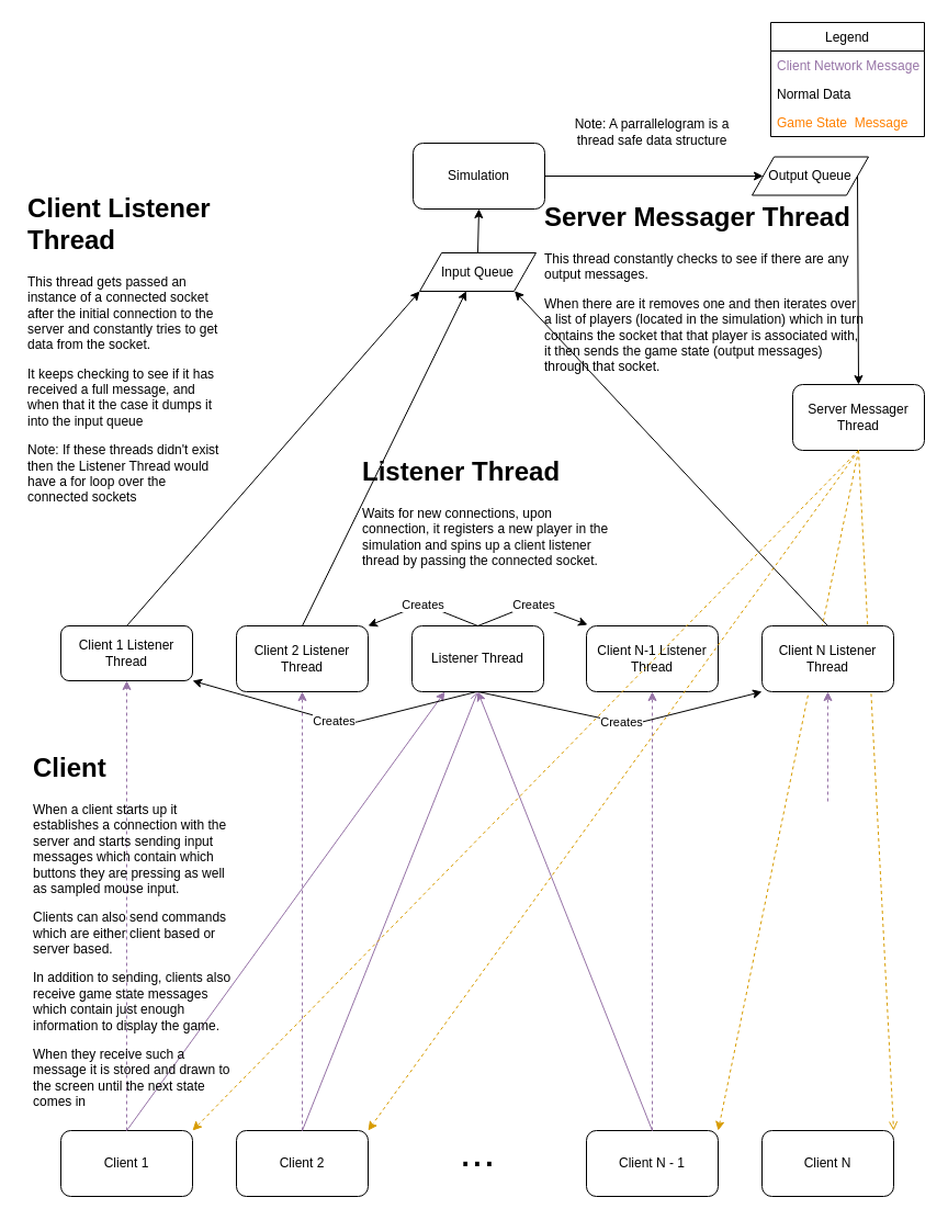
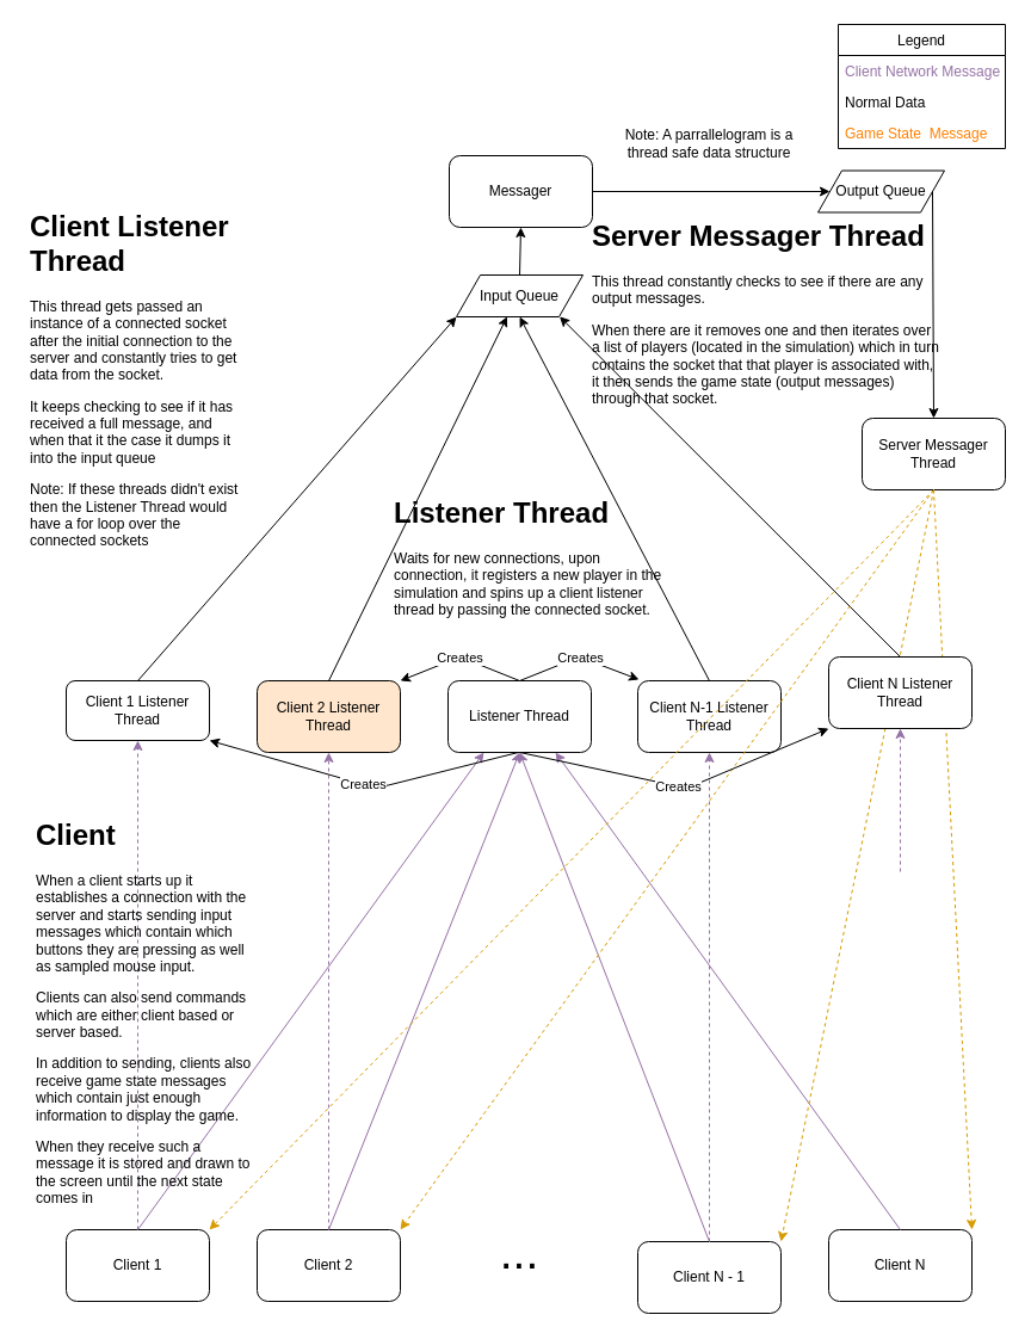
  <mxCell id="0" />
  <mxCell id="1" parent="0" />
- <mxCell id="2" value="Simulation" style="rounded=1;whiteSpace=wrap;html=1;" vertex="1" parent="1"><mxGeometry x="376" y="130" width="120" height="60" as="geometry" /></mxCell>
+ <mxCell id="2" value="Messager" style="rounded=1;whiteSpace=wrap;html=1;" vertex="1" parent="1"><mxGeometry x="376" y="130" width="120" height="60" as="geometry" /></mxCell>
  <mxCell id="3" value="Client 1" style="rounded=1;whiteSpace=wrap;html=1;" vertex="1" parent="1"><mxGeometry x="55" y="1030" width="120" height="60" as="geometry" /></mxCell>
  <mxCell id="4" value="Client 2" style="rounded=1;whiteSpace=wrap;html=1;" vertex="1" parent="1"><mxGeometry x="215" y="1030" width="120" height="60" as="geometry" /></mxCell>
- <mxCell id="5" value="Client N - 1" style="rounded=1;whiteSpace=wrap;html=1;" vertex="1" parent="1"><mxGeometry x="534" y="1030" width="120" height="60" as="geometry" /></mxCell>
+ <mxCell id="5" value="Client N - 1" style="rounded=1;whiteSpace=wrap;html=1;" vertex="1" parent="1"><mxGeometry x="534" y="1040" width="120" height="60" as="geometry" /></mxCell>
  <mxCell id="6" value="Client N" style="rounded=1;whiteSpace=wrap;html=1;" vertex="1" parent="1"><mxGeometry x="694" y="1030" width="120" height="60" as="geometry" /></mxCell>
  <mxCell id="7" value="&lt;font style=&quot;font-size: 39px&quot;&gt;...&lt;/font&gt;" style="text;html=1;strokeColor=none;fillColor=none;align=center;verticalAlign=middle;whiteSpace=wrap;rounded=0;" vertex="1" parent="1"><mxGeometry x="415" y="1040" width="40" height="20" as="geometry" /></mxCell>
  <mxCell id="8" value="" style="endArrow=classic;startArrow=none;html=1;entryX=0.25;entryY=1;entryDx=0;entryDy=0;fillColor=#e1d5e7;strokeColor=#9673a6;startFill=0;exitX=0.5;exitY=0;exitDx=0;exitDy=0;" edge="1" parent="1" source="3" target="39"><mxGeometry width="50" height="50" relative="1" as="geometry"><mxPoint x="155" y="840" as="sourcePoint" /><mxPoint x="355" y="740" as="targetPoint" /></mxGeometry></mxCell>
- <mxCell id="10" value="" style="endArrow=open;startArrow=none;html=1;entryX=0.5;entryY=1;entryDx=0;entryDy=0;fillColor=#e1d5e7;strokeColor=#9673a6;startFill=0;exitX=0.5;exitY=0;exitDx=0;exitDy=0;" edge="1" parent="1" source="4" target="39"><mxGeometry width="50" height="50" relative="1" as="geometry"><mxPoint x="315" y="840" as="sourcePoint" /><mxPoint x="365" y="790" as="targetPoint" /></mxGeometry></mxCell>
+ <mxCell id="9" value="" style="endArrow=classic;startArrow=none;html=1;entryX=0.75;entryY=1;entryDx=0;entryDy=0;exitX=0.5;exitY=0;exitDx=0;exitDy=0;fillColor=#e1d5e7;strokeColor=#9673a6;startFill=0;" edge="1" parent="1" source="6" target="39"><mxGeometry width="50" height="50" relative="1" as="geometry"><mxPoint x="604" y="850" as="sourcePoint" /><mxPoint x="505" y="690" as="targetPoint" /></mxGeometry></mxCell>
+ <mxCell id="10" value="" style="endArrow=classic;startArrow=none;html=1;entryX=0.5;entryY=1;entryDx=0;entryDy=0;fillColor=#e1d5e7;strokeColor=#9673a6;startFill=0;exitX=0.5;exitY=0;exitDx=0;exitDy=0;" edge="1" parent="1" source="4" target="39"><mxGeometry width="50" height="50" relative="1" as="geometry"><mxPoint x="315" y="840" as="sourcePoint" /><mxPoint x="365" y="790" as="targetPoint" /></mxGeometry></mxCell>
  <mxCell id="11" value="" style="endArrow=classic;startArrow=none;html=1;entryX=0.5;entryY=1;entryDx=0;entryDy=0;exitX=0.5;exitY=0;exitDx=0;exitDy=0;fillColor=#e1d5e7;strokeColor=#9673a6;startFill=0;" edge="1" parent="1" source="5" target="39"><mxGeometry width="50" height="50" relative="1" as="geometry"><mxPoint x="175" y="860" as="sourcePoint" /><mxPoint x="395" y="700" as="targetPoint" /></mxGeometry></mxCell>
  <mxCell id="12" value="Client 1 Listener Thread" style="rounded=1;whiteSpace=wrap;html=1;" vertex="1" parent="1"><mxGeometry x="55" y="570" width="120" height="50" as="geometry" /></mxCell>
- <mxCell id="13" value="Client 2 Listener Thread" style="rounded=1;whiteSpace=wrap;html=1;" vertex="1" parent="1"><mxGeometry x="215" y="570" width="120" height="60" as="geometry" /></mxCell>
+ <mxCell id="13" value="Client 2 Listener Thread" style="rounded=1;whiteSpace=wrap;html=1;fillColor=#ffe6cc;" vertex="1" parent="1"><mxGeometry x="215" y="570" width="120" height="60" as="geometry" /></mxCell>
  <mxCell id="14" value="Client N-1 Listener Thread" style="rounded=1;whiteSpace=wrap;html=1;" vertex="1" parent="1"><mxGeometry x="534" y="570" width="120" height="60" as="geometry" /></mxCell>
  <mxCell id="15" value="" style="endArrow=classic;dashed=1;html=1;exitX=0.5;exitY=0;exitDx=0;exitDy=0;entryX=0.5;entryY=1;entryDx=0;entryDy=0;fillColor=#e1d5e7;strokeColor=#9673a6;startArrow=none;startFill=0;endFill=1;" edge="1" parent="1" source="3" target="12"><mxGeometry width="50" height="50" relative="1" as="geometry"><mxPoint x="332" y="710" as="sourcePoint" /><mxPoint x="382" y="660" as="targetPoint" /></mxGeometry></mxCell>
  <mxCell id="16" value="" style="endArrow=classic;dashed=1;html=1;exitX=0.5;exitY=0;exitDx=0;exitDy=0;entryX=0.5;entryY=1;entryDx=0;entryDy=0;startArrow=none;startFill=0;endFill=1;fillColor=#e1d5e7;strokeColor=#9673a6;" edge="1" parent="1" source="4" target="13"><mxGeometry width="50" height="50" relative="1" as="geometry"><mxPoint x="262" y="870" as="sourcePoint" /><mxPoint x="262" y="530" as="targetPoint" /></mxGeometry></mxCell>
  <mxCell id="17" value="" style="endArrow=classic;dashed=1;html=1;exitX=0.5;exitY=0;exitDx=0;exitDy=0;entryX=0.5;entryY=1;entryDx=0;entryDy=0;fillColor=#e1d5e7;strokeColor=#9673a6;startArrow=none;startFill=0;endFill=1;" edge="1" parent="1" source="5" target="14"><mxGeometry width="50" height="50" relative="1" as="geometry"><mxPoint x="234" y="880" as="sourcePoint" /><mxPoint x="234" y="540" as="targetPoint" /></mxGeometry></mxCell>
  <mxCell id="18" value="" style="endArrow=classic;dashed=1;html=1;entryX=0.5;entryY=1;entryDx=0;entryDy=0;fillColor=#e1d5e7;strokeColor=#9673a6;startArrow=none;startFill=0;endFill=1;" edge="1" parent="1" target="38"><mxGeometry width="50" height="50" relative="1" as="geometry"><mxPoint x="754" y="730" as="sourcePoint" /><mxPoint x="244" y="440" as="targetPoint" /></mxGeometry></mxCell>
  <mxCell id="19" value="&lt;h1&gt;Client Listener Thread&lt;br&gt;&lt;/h1&gt;&lt;p&gt;This thread gets passed an instance of a connected socket after the initial connection to the server and constantly tries to get data from the socket. &lt;br&gt;&lt;/p&gt;&lt;p&gt;It keeps checking to see if it has received a full message, and when that it the case it dumps it into the input queue&lt;/p&gt;&lt;p&gt;Note: If these threads didn't exist then the Listener Thread would have a for loop over the connected sockets&lt;br&gt;&lt;/p&gt;&lt;p&gt;&lt;br&gt;&lt;/p&gt;&lt;p&gt;&lt;br&gt;&lt;/p&gt;" style="text;html=1;strokeColor=none;fillColor=none;spacing=5;spacingTop=-20;whiteSpace=wrap;overflow=hidden;rounded=0;" vertex="1" parent="1"><mxGeometry x="20" y="170" width="190" height="295" as="geometry" /></mxCell>
  <mxCell id="20" value="Legend" style="swimlane;fontStyle=0;childLayout=stackLayout;horizontal=1;startSize=26;horizontalStack=0;resizeParent=1;resizeParentMax=0;resizeLast=0;collapsible=1;marginBottom=0;" vertex="1" parent="1"><mxGeometry x="702" width="140" height="104" as="geometry" y="20" /></mxCell>
  <mxCell id="21" value="Client Network Message" style="text;strokeColor=none;fillColor=none;align=left;verticalAlign=top;spacingLeft=4;spacingRight=4;overflow=hidden;rotatable=0;points=[[0,0.5],[1,0.5]];portConstraint=eastwest;fontColor=#9673A6;" vertex="1" parent="20"><mxGeometry y="26" width="140" height="26" as="geometry" /></mxCell>
  <mxCell id="22" value="Normal Data" style="text;strokeColor=none;fillColor=none;align=left;verticalAlign=top;spacingLeft=4;spacingRight=4;overflow=hidden;rotatable=0;points=[[0,0.5],[1,0.5]];portConstraint=eastwest;" vertex="1" parent="20"><mxGeometry y="52" width="140" height="26" as="geometry" /></mxCell>
  <mxCell id="23" value="Game State  Message&#10;" style="text;strokeColor=none;fillColor=none;align=left;verticalAlign=top;spacingLeft=4;spacingRight=4;overflow=hidden;rotatable=0;points=[[0,0.5],[1,0.5]];portConstraint=eastwest;fontColor=#FF8000;" vertex="1" parent="20"><mxGeometry y="78" width="140" height="26" as="geometry" /></mxCell>
  <mxCell id="24" value="Server Messager Thread" style="rounded=1;whiteSpace=wrap;html=1;" vertex="1" parent="1"><mxGeometry x="722" y="350" width="120" height="60" as="geometry" /></mxCell>
  <mxCell id="25" value="" style="endArrow=classic;html=1;fontColor=#000000;entryX=0.5;entryY=0;entryDx=0;entryDy=0;exitX=1;exitY=0.5;exitDx=0;exitDy=0;" edge="1" parent="1" source="32" target="24"><mxGeometry width="50" height="50" relative="1" as="geometry"><mxPoint x="599" y="160" as="sourcePoint" /><mxPoint x="515" y="260" as="targetPoint" /></mxGeometry></mxCell>
  <mxCell id="26" value="" style="endArrow=classic;html=1;fontColor=#000000;entryX=0.401;entryY=0.995;entryDx=0;entryDy=0;entryPerimeter=0;exitX=0.5;exitY=0;exitDx=0;exitDy=0;" edge="1" parent="1" source="13" target="30"><mxGeometry width="50" height="50" relative="1" as="geometry"><mxPoint x="307" y="370" as="sourcePoint" /><mxPoint x="428" y="320" as="targetPoint" /></mxGeometry></mxCell>
  <mxCell id="27" value="" style="endArrow=classic;html=1;fontColor=#000000;entryX=0;entryY=1;entryDx=0;entryDy=0;exitX=0.5;exitY=0;exitDx=0;exitDy=0;" edge="1" parent="1" source="12" target="30"><mxGeometry width="50" height="50" relative="1" as="geometry"><mxPoint x="155" y="380" as="sourcePoint" /><mxPoint x="404" y="315" as="targetPoint" /></mxGeometry></mxCell>
+ <mxCell id="28" value="" style="endArrow=classic;html=1;fontColor=#000000;entryX=0.5;entryY=1;entryDx=0;entryDy=0;exitX=0.5;exitY=0;exitDx=0;exitDy=0;" edge="1" parent="1" source="14" target="30"><mxGeometry width="50" height="50" relative="1" as="geometry"><mxPoint x="555" y="360" as="sourcePoint" /><mxPoint x="436" y="330" as="targetPoint" /></mxGeometry></mxCell>
  <mxCell id="29" value="" style="endArrow=classic;html=1;fontColor=#000000;entryX=0.816;entryY=0.995;entryDx=0;entryDy=0;exitX=0.5;exitY=0;exitDx=0;exitDy=0;entryPerimeter=0;" edge="1" parent="1" source="38" target="30"><mxGeometry width="50" height="50" relative="1" as="geometry"><mxPoint x="345" y="410" as="sourcePoint" /><mxPoint x="468" y="315" as="targetPoint" /></mxGeometry></mxCell>
  <mxCell id="30" value="Input Queue" style="shape=parallelogram;perimeter=parallelogramPerimeter;whiteSpace=wrap;html=1;fixedSize=1;fontColor=#000000;" vertex="1" parent="1"><mxGeometry x="382" y="230" width="106" height="35" as="geometry" /></mxCell>
  <mxCell id="31" value="" style="endArrow=classic;html=1;fontColor=#000000;entryX=0.5;entryY=1;entryDx=0;entryDy=0;exitX=0.5;exitY=0;exitDx=0;exitDy=0;" edge="1" parent="1" source="30" target="2"><mxGeometry width="50" height="50" relative="1" as="geometry"><mxPoint x="345" y="310" as="sourcePoint" /><mxPoint x="395" y="260" as="targetPoint" /></mxGeometry></mxCell>
  <mxCell id="32" value="Output Queue" style="shape=parallelogram;perimeter=parallelogramPerimeter;whiteSpace=wrap;html=1;fixedSize=1;fontColor=#000000;" vertex="1" parent="1"><mxGeometry x="685" y="142.5" width="106" height="35" as="geometry" /></mxCell>
  <mxCell id="33" value="Note: A parrallelogram is a thread safe data structure" style="text;html=1;strokeColor=none;fillColor=none;align=center;verticalAlign=middle;whiteSpace=wrap;rounded=0;" vertex="1" parent="1"><mxGeometry x="509" y="110" width="170" height="20" as="geometry" /></mxCell>
  <mxCell id="34" value="" style="endArrow=classic;dashed=1;html=1;exitX=0.5;exitY=1;exitDx=0;exitDy=0;fillColor=#ffe6cc;strokeColor=#d79b00;startArrow=none;startFill=0;endFill=1;entryX=1;entryY=0;entryDx=0;entryDy=0;" edge="1" parent="1" source="24" target="3"><mxGeometry width="50" height="50" relative="1" as="geometry"><mxPoint x="165" y="750" as="sourcePoint" /><mxPoint x="215" y="720" as="targetPoint" /></mxGeometry></mxCell>
  <mxCell id="35" value="" style="endArrow=classic;dashed=1;html=1;exitX=0.5;exitY=1;exitDx=0;exitDy=0;fillColor=#ffe6cc;strokeColor=#d79b00;startArrow=none;startFill=0;endFill=1;entryX=1;entryY=0;entryDx=0;entryDy=0;" edge="1" parent="1" source="24" target="4"><mxGeometry width="50" height="50" relative="1" as="geometry"><mxPoint x="755" y="330" as="sourcePoint" /><mxPoint x="225" y="750" as="targetPoint" /></mxGeometry></mxCell>
  <mxCell id="36" value="" style="endArrow=classic;dashed=1;html=1;exitX=0.5;exitY=1;exitDx=0;exitDy=0;fillColor=#ffe6cc;strokeColor=#d79b00;startArrow=none;startFill=0;endFill=1;entryX=1;entryY=0;entryDx=0;entryDy=0;" edge="1" parent="1" source="24" target="5"><mxGeometry width="50" height="50" relative="1" as="geometry"><mxPoint x="755" y="330" as="sourcePoint" /><mxPoint x="385" y="750" as="targetPoint" /></mxGeometry></mxCell>
- <mxCell id="37" value="" style="endArrow=open;dashed=1;html=1;exitX=0.5;exitY=1;exitDx=0;exitDy=0;fillColor=#ffe6cc;strokeColor=#d79b00;startArrow=none;startFill=0;endFill=1;entryX=1;entryY=0;entryDx=0;entryDy=0;" edge="1" parent="1" source="24" target="6"><mxGeometry width="50" height="50" relative="1" as="geometry"><mxPoint x="755" y="330" as="sourcePoint" /><mxPoint x="625" y="750" as="targetPoint" /></mxGeometry></mxCell>
- <mxCell id="38" value="Client N Listener Thread" style="rounded=1;whiteSpace=wrap;html=1;" vertex="1" parent="1"><mxGeometry x="694" y="570" width="120" height="60" as="geometry" /></mxCell>
+ <mxCell id="37" value="" style="endArrow=classic;dashed=1;html=1;exitX=0.5;exitY=1;exitDx=0;exitDy=0;fillColor=#ffe6cc;strokeColor=#d79b00;startArrow=none;startFill=0;endFill=1;entryX=1;entryY=0;entryDx=0;entryDy=0;" edge="1" parent="1" source="24" target="6"><mxGeometry width="50" height="50" relative="1" as="geometry"><mxPoint x="755" y="330" as="sourcePoint" /><mxPoint x="625" y="750" as="targetPoint" /></mxGeometry></mxCell>
+ <mxCell id="38" value="Client N Listener Thread" style="rounded=1;whiteSpace=wrap;html=1;" vertex="1" parent="1"><mxGeometry x="694" y="550" width="120" height="60" as="geometry" /></mxCell>
  <mxCell id="39" value="Listener Thread" style="rounded=1;whiteSpace=wrap;html=1;" vertex="1" parent="1"><mxGeometry x="375" y="570" width="120" height="60" as="geometry" /></mxCell>
  <mxCell id="40" value="" style="endArrow=classic;html=1;fontColor=#000000;exitX=1;exitY=0.5;exitDx=0;exitDy=0;entryX=0;entryY=0.5;entryDx=0;entryDy=0;" edge="1" parent="1" source="2" target="32"><mxGeometry width="50" height="50" relative="1" as="geometry"><mxPoint x="605" y="260" as="sourcePoint" /><mxPoint x="655" y="210" as="targetPoint" /></mxGeometry></mxCell>
  <mxCell id="41" value="&lt;h1&gt;Listener Thread&lt;br&gt;&lt;/h1&gt;&lt;p&gt;Waits for new connections, upon connection, it registers a new player in the simulation and spins up a client listener thread by passing the connected socket.&lt;br&gt;&lt;/p&gt;" style="text;html=1;strokeColor=none;fillColor=none;spacing=5;spacingTop=-20;whiteSpace=wrap;overflow=hidden;rounded=0;fontColor=#000000;" vertex="1" parent="1"><mxGeometry x="325" y="410" width="240" height="140" as="geometry" /></mxCell>
  <mxCell id="42" value="" style="endArrow=classic;html=1;fontColor=#000000;exitX=0.5;exitY=0;exitDx=0;exitDy=0;" edge="1" parent="1" source="39"><mxGeometry relative="1" as="geometry"><mxPoint x="445" y="540" as="sourcePoint" /><mxPoint x="535" y="569" as="targetPoint" /><Array as="points"><mxPoint x="485" y="550" /></Array></mxGeometry></mxCell>
  <mxCell id="43" value="Creates" style="edgeLabel;resizable=0;html=1;align=center;verticalAlign=middle;" connectable="0" vertex="1" parent="42"><mxGeometry relative="1" as="geometry"><mxPoint as="offset" /></mxGeometry></mxCell>
  <mxCell id="44" value="" style="endArrow=classic;html=1;fontColor=#000000;entryX=1;entryY=0;entryDx=0;entryDy=0;" edge="1" parent="1" target="13"><mxGeometry relative="1" as="geometry"><mxPoint x="435" y="570" as="sourcePoint" /><mxPoint x="275" y="570" as="targetPoint" /><Array as="points"><mxPoint x="385" y="550" /></Array></mxGeometry></mxCell>
  <mxCell id="45" value="Creates" style="edgeLabel;resizable=0;html=1;align=center;verticalAlign=middle;" connectable="0" vertex="1" parent="44"><mxGeometry relative="1" as="geometry" /></mxCell>
  <mxCell id="46" value="" style="endArrow=classic;html=1;fontColor=#000000;exitX=0.5;exitY=1;exitDx=0;exitDy=0;entryX=0;entryY=1;entryDx=0;entryDy=0;" edge="1" parent="1" source="39" target="38"><mxGeometry relative="1" as="geometry"><mxPoint x="445" y="640" as="sourcePoint" /><mxPoint x="604" y="640" as="targetPoint" /><Array as="points"><mxPoint x="575" y="660" /></Array></mxGeometry></mxCell>
  <mxCell id="47" value="Creates" style="edgeLabel;resizable=0;html=1;align=center;verticalAlign=middle;" connectable="0" vertex="1" parent="46"><mxGeometry relative="1" as="geometry"><mxPoint as="offset" /></mxGeometry></mxCell>
  <mxCell id="48" value="" style="endArrow=none;html=1;fontColor=#000000;exitX=1;exitY=1;exitDx=0;exitDy=0;startArrow=classic;startFill=1;endFill=0;" edge="1" parent="1" source="12"><mxGeometry relative="1" as="geometry"><mxPoint x="175" y="630" as="sourcePoint" /><mxPoint x="434" y="630" as="targetPoint" /><Array as="points"><mxPoint x="315" y="660" /></Array></mxGeometry></mxCell>
  <mxCell id="49" value="Creates" style="edgeLabel;resizable=0;html=1;align=center;verticalAlign=middle;" connectable="0" vertex="1" parent="48"><mxGeometry relative="1" as="geometry"><mxPoint as="offset" /></mxGeometry></mxCell>
  <mxCell id="50" value="&lt;h1&gt;Client&lt;/h1&gt;&lt;p&gt;When a client starts up it establishes a connection with the server and starts sending input messages which contain which buttons they are pressing as well as sampled mouse input.&lt;/p&gt;&lt;p&gt;Clients can also send commands which are either client based or server based.&lt;/p&gt;&lt;p&gt;In addition to sending, clients also receive game state messages which contain just enough information to display the game. &lt;br&gt;&lt;/p&gt;&lt;p&gt;When they receive such a message it is stored and drawn to the screen until the next state comes in&lt;br&gt;&lt;/p&gt;" style="text;html=1;strokeColor=none;fillColor=none;spacing=5;spacingTop=-20;whiteSpace=wrap;overflow=hidden;rounded=0;fontColor=#000000;" vertex="1" parent="1"><mxGeometry x="25" y="680" width="190" height="340" as="geometry" /></mxCell>
  <mxCell id="51" value="&lt;h1&gt;Server Messager Thread&lt;br&gt;&lt;/h1&gt;&lt;p&gt;This thread constantly checks to see if there are any output messages. &lt;br&gt;&lt;/p&gt;&lt;p&gt;When there are it removes one and then iterates over a list of players (located in the simulation) which in turn contains the socket that that player is associated with, it then sends the game state (output messages) through that socket.&lt;br&gt;&lt;/p&gt;" style="text;html=1;strokeColor=none;fillColor=none;spacing=5;spacingTop=-20;whiteSpace=wrap;overflow=hidden;rounded=0;fontColor=#000000;" vertex="1" parent="1"><mxGeometry x="491" y="177.5" width="300" height="172.5" as="geometry" /></mxCell>
  <mxCell id="52" style="edgeStyle=orthogonalEdgeStyle;rounded=0;orthogonalLoop=1;jettySize=auto;html=1;exitX=0.5;exitY=1;exitDx=0;exitDy=0;fontColor=#000000;startArrow=classic;startFill=1;endArrow=none;endFill=0;" edge="1" parent="1" source="32" target="32"><mxGeometry relative="1" as="geometry" /></mxCell>
